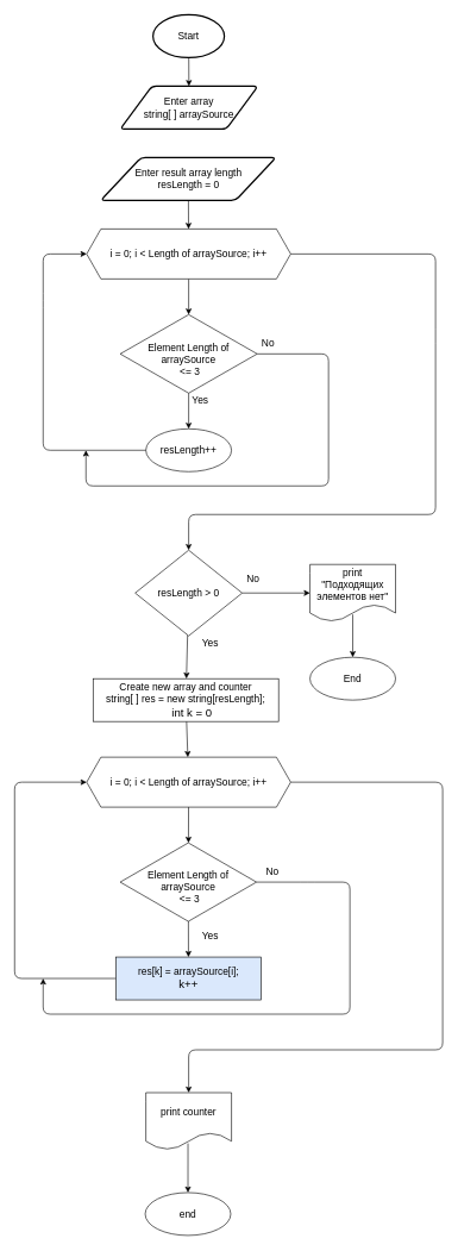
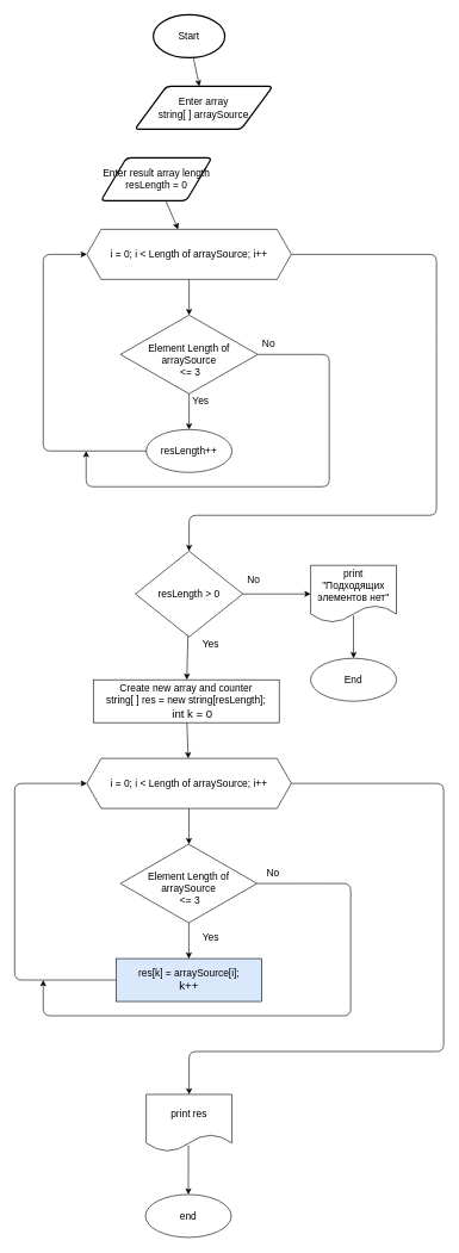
  <mxCell id="0" />
  <mxCell id="1" parent="0" />
  <mxCell id="2" value="" style="edgeStyle=none;html=1;" edge="1" parent="1" source="3" target="4"><mxGeometry relative="1" as="geometry" /></mxCell>
  <mxCell id="3" value="&lt;font style=&quot;font-size: 14px&quot;&gt;Start&lt;/font&gt;" style="strokeWidth=2;html=1;shape=mxgraph.flowchart.start_1;whiteSpace=wrap;" parent="1" vertex="1"><mxGeometry x="214" y="20" width="100" height="60" as="geometry" /></mxCell>
- <mxCell id="4" value="&lt;font style=&quot;font-size: 14px&quot;&gt;Enter array&lt;br&gt;string[ ] arraySource&lt;/font&gt;" style="shape=parallelogram;html=1;strokeWidth=2;perimeter=parallelogramPerimeter;whiteSpace=wrap;rounded=1;arcSize=12;size=0.23;" parent="1" vertex="1"><mxGeometry x="168" y="120" width="193" height="60" as="geometry" /></mxCell>
+ <mxCell id="4" value="&lt;font style=&quot;font-size: 14px&quot;&gt;Enter array&lt;br&gt;string[ ] arraySource&lt;/font&gt;" style="shape=parallelogram;html=1;strokeWidth=2;perimeter=parallelogramPerimeter;whiteSpace=wrap;rounded=1;arcSize=12;size=0.23;" parent="1" vertex="1"><mxGeometry x="188" y="120" width="193" height="60" as="geometry" /></mxCell>
  <mxCell id="5" value="" style="edgeStyle=none;html=1;fontSize=14;" edge="1" parent="1" source="6" target="9"><mxGeometry relative="1" as="geometry" /></mxCell>
- <mxCell id="6" value="&lt;font style=&quot;font-size: 14px&quot;&gt;Enter result array length&lt;br&gt;resLength = 0&lt;/font&gt;" style="shape=parallelogram;html=1;strokeWidth=2;perimeter=parallelogramPerimeter;whiteSpace=wrap;rounded=1;arcSize=12;size=0.23;" parent="1" vertex="1"><mxGeometry x="140.75" y="220" width="245.5" height="60" as="geometry" /></mxCell>
+ <mxCell id="6" value="&lt;font style=&quot;font-size: 14px&quot;&gt;Enter result array length&lt;br&gt;resLength = 0&lt;/font&gt;" style="shape=parallelogram;html=1;strokeWidth=2;perimeter=parallelogramPerimeter;whiteSpace=wrap;rounded=1;arcSize=12;size=0.23;" parent="1" vertex="1"><mxGeometry x="140.75" y="220" width="155" height="60" as="geometry" /></mxCell>
  <mxCell id="7" value="" style="edgeStyle=none;html=1;fontSize=12;" edge="1" parent="1" source="9" target="12"><mxGeometry relative="1" as="geometry" /></mxCell>
  <mxCell id="8" value="" style="edgeStyle=none;html=1;fontSize=14;exitX=1;exitY=0.5;exitDx=0;exitDy=0;entryX=0.5;entryY=0;entryDx=0;entryDy=0;" edge="1" parent="1" source="9" target="19"><mxGeometry relative="1" as="geometry"><Array as="points"><mxPoint x="610" y="355" /><mxPoint x="610" y="470" /><mxPoint x="610" y="720" /><mxPoint x="264" y="720" /></Array></mxGeometry></mxCell>
  <mxCell id="9" value="&lt;font style=&quot;font-size: 14px&quot;&gt;i = 0; i &amp;lt; Length of arraySource;&amp;nbsp;i++&lt;/font&gt;" style="shape=hexagon;perimeter=hexagonPerimeter2;whiteSpace=wrap;html=1;fixedSize=1;" vertex="1" parent="1"><mxGeometry x="121" y="320" width="286" height="70" as="geometry" /></mxCell>
  <mxCell id="10" value="" style="edgeStyle=none;html=1;fontSize=12;" edge="1" parent="1" source="12" target="13"><mxGeometry relative="1" as="geometry" /></mxCell>
  <mxCell id="11" value="" style="edgeStyle=none;html=1;fontSize=14;" edge="1" parent="1" source="12"><mxGeometry relative="1" as="geometry"><mxPoint x="120" y="630" as="targetPoint" /><Array as="points"><mxPoint x="460" y="495" /><mxPoint x="460" y="680" /><mxPoint x="120" y="680" /></Array></mxGeometry></mxCell>
  <mxCell id="12" value="&lt;font style=&quot;font-size: 14px&quot;&gt;&lt;br&gt;Element Length of arraySource&lt;br&gt;&amp;nbsp;&amp;lt;= 3&lt;/font&gt;" style="rhombus;whiteSpace=wrap;html=1;fontSize=14;" vertex="1" parent="1"><mxGeometry x="168" y="440" width="192" height="110" as="geometry" /></mxCell>
  <mxCell id="13" value="resLength++" style="ellipse;whiteSpace=wrap;html=1;fontSize=14;" vertex="1" parent="1"><mxGeometry x="204" y="600" width="120" height="60" as="geometry" /></mxCell>
  <mxCell id="14" value="" style="endArrow=classic;html=1;fontSize=14;exitX=0;exitY=0.5;exitDx=0;exitDy=0;entryX=0;entryY=0.5;entryDx=0;entryDy=0;" edge="1" parent="1" source="13" target="9"><mxGeometry width="50" height="50" relative="1" as="geometry"><mxPoint x="200" y="630" as="sourcePoint" /><mxPoint x="110" y="630" as="targetPoint" /><Array as="points"><mxPoint x="60" y="630" /><mxPoint x="60" y="420" /><mxPoint x="60" y="355" /></Array></mxGeometry></mxCell>
  <mxCell id="15" value="No" style="text;html=1;align=center;verticalAlign=middle;resizable=0;points=[];autosize=1;strokeColor=none;fillColor=none;fontSize=14;" vertex="1" parent="1"><mxGeometry x="360" y="470" width="30" height="20" as="geometry" /></mxCell>
  <mxCell id="16" value="Yes" style="text;html=1;align=center;verticalAlign=middle;resizable=0;points=[];autosize=1;strokeColor=none;fillColor=none;fontSize=14;" vertex="1" parent="1"><mxGeometry x="260" y="550" width="40" height="20" as="geometry" /></mxCell>
  <mxCell id="17" value="" style="edgeStyle=none;html=1;fontSize=14;" edge="1" parent="1" source="19" target="21"><mxGeometry relative="1" as="geometry" /></mxCell>
  <mxCell id="18" value="" style="edgeStyle=none;html=1;fontSize=14;" edge="1" parent="1" source="19" target="25"><mxGeometry relative="1" as="geometry" /></mxCell>
  <mxCell id="19" value="&lt;font style=&quot;font-size: 14px&quot;&gt;resLength &amp;gt; 0&lt;/font&gt;" style="rhombus;whiteSpace=wrap;html=1;" vertex="1" parent="1"><mxGeometry x="189" y="770" width="150" height="120" as="geometry" /></mxCell>
  <mxCell id="20" value="" style="edgeStyle=none;html=1;fontSize=14;exitX=0.5;exitY=0.875;exitDx=0;exitDy=0;exitPerimeter=0;" edge="1" parent="1" source="21" target="22"><mxGeometry relative="1" as="geometry"><mxPoint x="494" y="860" as="sourcePoint" /></mxGeometry></mxCell>
  <mxCell id="21" value="&lt;font style=&quot;font-size: 14px&quot;&gt;print &quot;Подходящих элементов нет&quot;&lt;/font&gt;" style="shape=document;whiteSpace=wrap;html=1;boundedLbl=1;" vertex="1" parent="1"><mxGeometry x="434" y="790" width="120" height="80" as="geometry" /></mxCell>
  <mxCell id="22" value="&lt;font style=&quot;font-size: 14px&quot;&gt;End&lt;/font&gt;" style="ellipse;whiteSpace=wrap;html=1;" vertex="1" parent="1"><mxGeometry x="434" y="920" width="120" height="60" as="geometry" /></mxCell>
  <mxCell id="23" value="No" style="text;html=1;align=center;verticalAlign=middle;resizable=0;points=[];autosize=1;strokeColor=none;fillColor=none;fontSize=14;" vertex="1" parent="1"><mxGeometry x="339" y="800" width="30" height="20" as="geometry" /></mxCell>
  <mxCell id="24" value="" style="edgeStyle=none;html=1;fontSize=14;" edge="1" parent="1" source="25" target="29"><mxGeometry relative="1" as="geometry" /></mxCell>
  <mxCell id="25" value="&lt;div&gt;&lt;font style=&quot;font-size: 14px&quot;&gt;Create new array and counter&lt;/font&gt;&lt;/div&gt;&lt;div&gt;&lt;font style=&quot;font-size: 14px&quot;&gt;string[ ] res = new string[resLength];&lt;/font&gt;&lt;/div&gt;&lt;div&gt;&lt;font size=&quot;3&quot;&gt;&amp;nbsp; &amp;nbsp; int k = 0&lt;/font&gt;&lt;/div&gt;" style="whiteSpace=wrap;html=1;" vertex="1" parent="1"><mxGeometry x="130" y="950" width="260" height="60" as="geometry" /></mxCell>
  <mxCell id="26" value="Yes" style="text;html=1;align=center;verticalAlign=middle;resizable=0;points=[];autosize=1;strokeColor=none;fillColor=none;fontSize=14;" vertex="1" parent="1"><mxGeometry x="274" y="890" width="40" height="20" as="geometry" /></mxCell>
  <mxCell id="27" value="" style="edgeStyle=none;html=1;fontSize=14;" edge="1" parent="1" source="29" target="32"><mxGeometry relative="1" as="geometry" /></mxCell>
  <mxCell id="28" value="" style="edgeStyle=none;html=1;fontSize=14;" edge="1" parent="1" source="29" target="38"><mxGeometry relative="1" as="geometry"><Array as="points"><mxPoint x="620" y="1095" /><mxPoint x="620" y="1470" /><mxPoint x="264" y="1470" /></Array></mxGeometry></mxCell>
  <mxCell id="29" value="&lt;span style=&quot;font-size: 14px&quot;&gt;i = 0; i &amp;lt; Length of arraySource&lt;/span&gt;&lt;span style=&quot;font-size: 14px&quot;&gt;;&amp;nbsp;i++&lt;/span&gt;" style="shape=hexagon;perimeter=hexagonPerimeter2;whiteSpace=wrap;html=1;fixedSize=1;" vertex="1" parent="1"><mxGeometry x="121" y="1060" width="286" height="70" as="geometry" /></mxCell>
  <mxCell id="30" value="" style="edgeStyle=none;html=1;fontSize=14;" edge="1" parent="1" source="32" target="34"><mxGeometry relative="1" as="geometry" /></mxCell>
  <mxCell id="31" value="" style="edgeStyle=none;html=1;fontSize=14;" edge="1" parent="1" source="32"><mxGeometry relative="1" as="geometry"><mxPoint x="60" y="1370" as="targetPoint" /><Array as="points"><mxPoint x="430" y="1235" /><mxPoint x="490" y="1235" /><mxPoint x="490" y="1420" /><mxPoint x="60" y="1420" /></Array></mxGeometry></mxCell>
  <mxCell id="32" value="&lt;br style=&quot;font-size: 14px&quot;&gt;&lt;span style=&quot;font-size: 14px&quot;&gt;Element Length of arraySource&lt;/span&gt;&lt;br style=&quot;font-size: 14px&quot;&gt;&lt;span style=&quot;font-size: 14px&quot;&gt;&amp;nbsp;&amp;lt;= 3&lt;/span&gt;" style="rhombus;whiteSpace=wrap;html=1;" vertex="1" parent="1"><mxGeometry x="168" y="1180" width="191" height="110" as="geometry" /></mxCell>
  <mxCell id="33" value="" style="edgeStyle=none;html=1;fontSize=14;entryX=0;entryY=0.5;entryDx=0;entryDy=0;" edge="1" parent="1" source="34" target="29"><mxGeometry relative="1" as="geometry"><mxPoint x="120" y="1090" as="targetPoint" /><Array as="points"><mxPoint x="20" y="1370" /><mxPoint x="20" y="1095" /></Array></mxGeometry></mxCell>
  <mxCell id="34" value="&lt;div&gt;&lt;font style=&quot;font-size: 14px&quot;&gt;res[k] = arraySource[i];&lt;/font&gt;&lt;/div&gt;&lt;div&gt;&lt;span style=&quot;font-size: medium&quot;&gt;k++&lt;/span&gt;&lt;/div&gt;" style="whiteSpace=wrap;html=1;fillColor=#dae8fc;" vertex="1" parent="1"><mxGeometry x="162" y="1340" width="203.5" height="60" as="geometry" /></mxCell>
  <mxCell id="35" value="No" style="text;html=1;align=center;verticalAlign=middle;resizable=0;points=[];autosize=1;strokeColor=none;fillColor=none;fontSize=14;" vertex="1" parent="1"><mxGeometry x="365.5" y="1210" width="30" height="20" as="geometry" /></mxCell>
  <mxCell id="36" value="Yes" style="text;html=1;align=center;verticalAlign=middle;resizable=0;points=[];autosize=1;strokeColor=none;fillColor=none;fontSize=14;" vertex="1" parent="1"><mxGeometry x="274" y="1300" width="40" height="20" as="geometry" /></mxCell>
  <mxCell id="37" value="" style="edgeStyle=none;html=1;fontSize=14;exitX=0.492;exitY=0.888;exitDx=0;exitDy=0;exitPerimeter=0;" edge="1" parent="1" source="38" target="39"><mxGeometry relative="1" as="geometry" /></mxCell>
- <mxCell id="38" value="&lt;font style=&quot;font-size: 14px&quot;&gt;print counter&lt;/font&gt;" style="shape=document;whiteSpace=wrap;html=1;boundedLbl=1;" vertex="1" parent="1"><mxGeometry x="204" y="1530" width="120" height="80" as="geometry" /></mxCell>
+ <mxCell id="38" value="&lt;font style=&quot;font-size: 14px&quot;&gt;print res&lt;/font&gt;" style="shape=document;whiteSpace=wrap;html=1;boundedLbl=1;" vertex="1" parent="1"><mxGeometry x="204" y="1530" width="120" height="80" as="geometry" /></mxCell>
  <mxCell id="39" value="&lt;font style=&quot;font-size: 14px&quot;&gt;end&lt;/font&gt;" style="ellipse;whiteSpace=wrap;html=1;" vertex="1" parent="1"><mxGeometry x="203" y="1670" width="120" height="60" as="geometry" /></mxCell>
